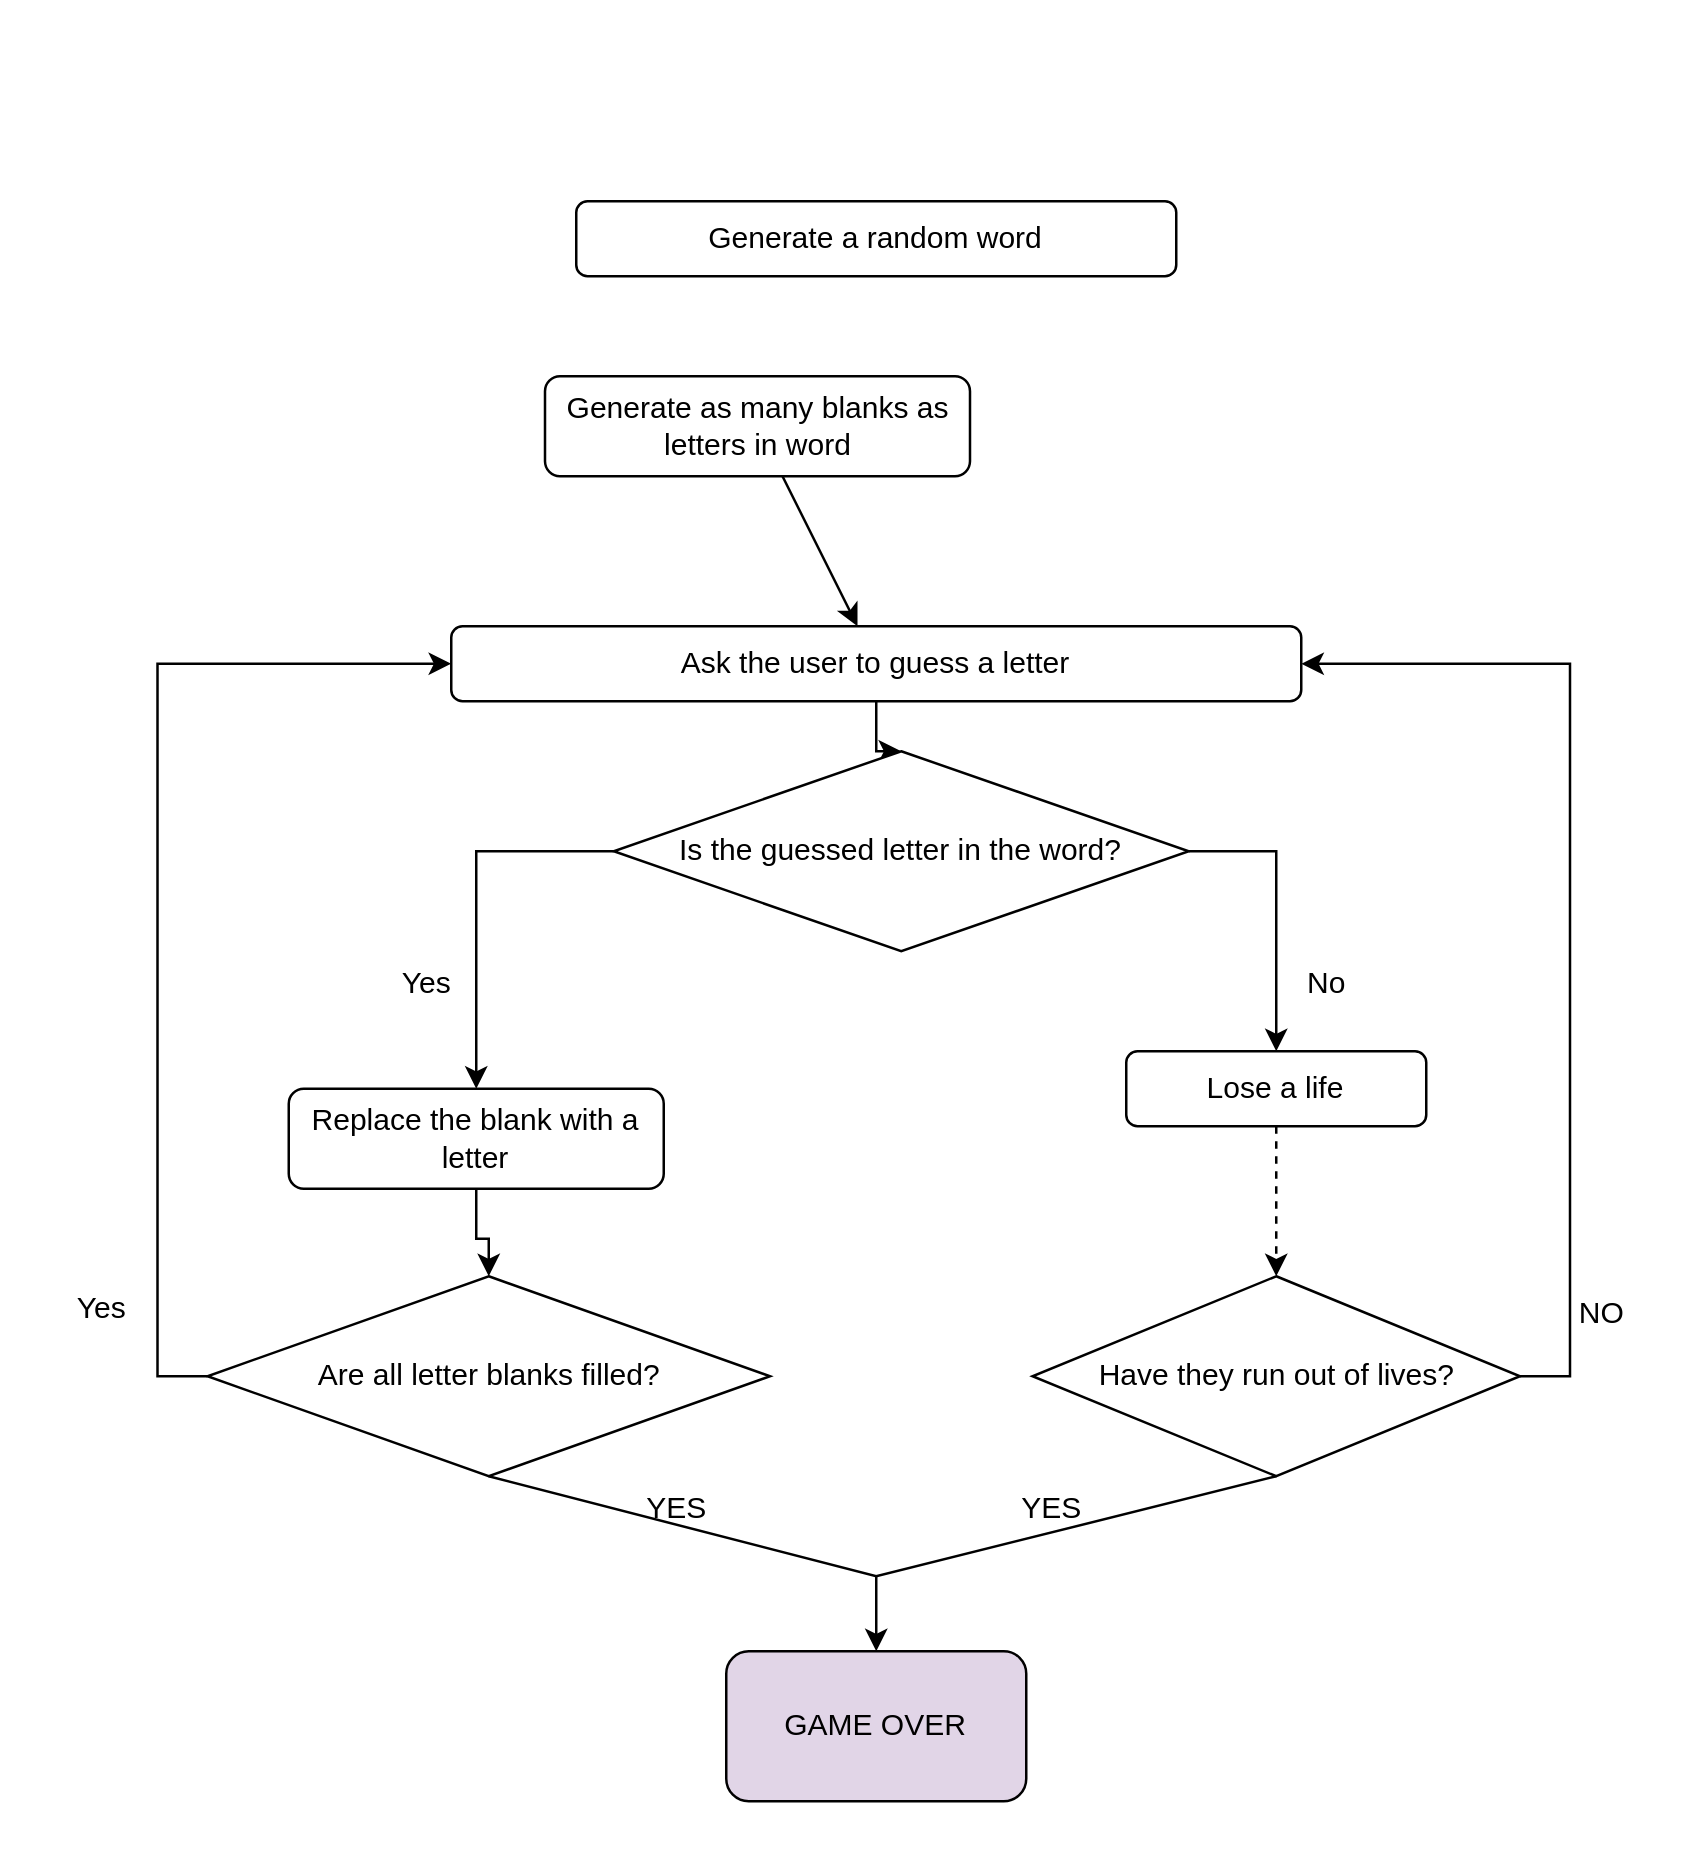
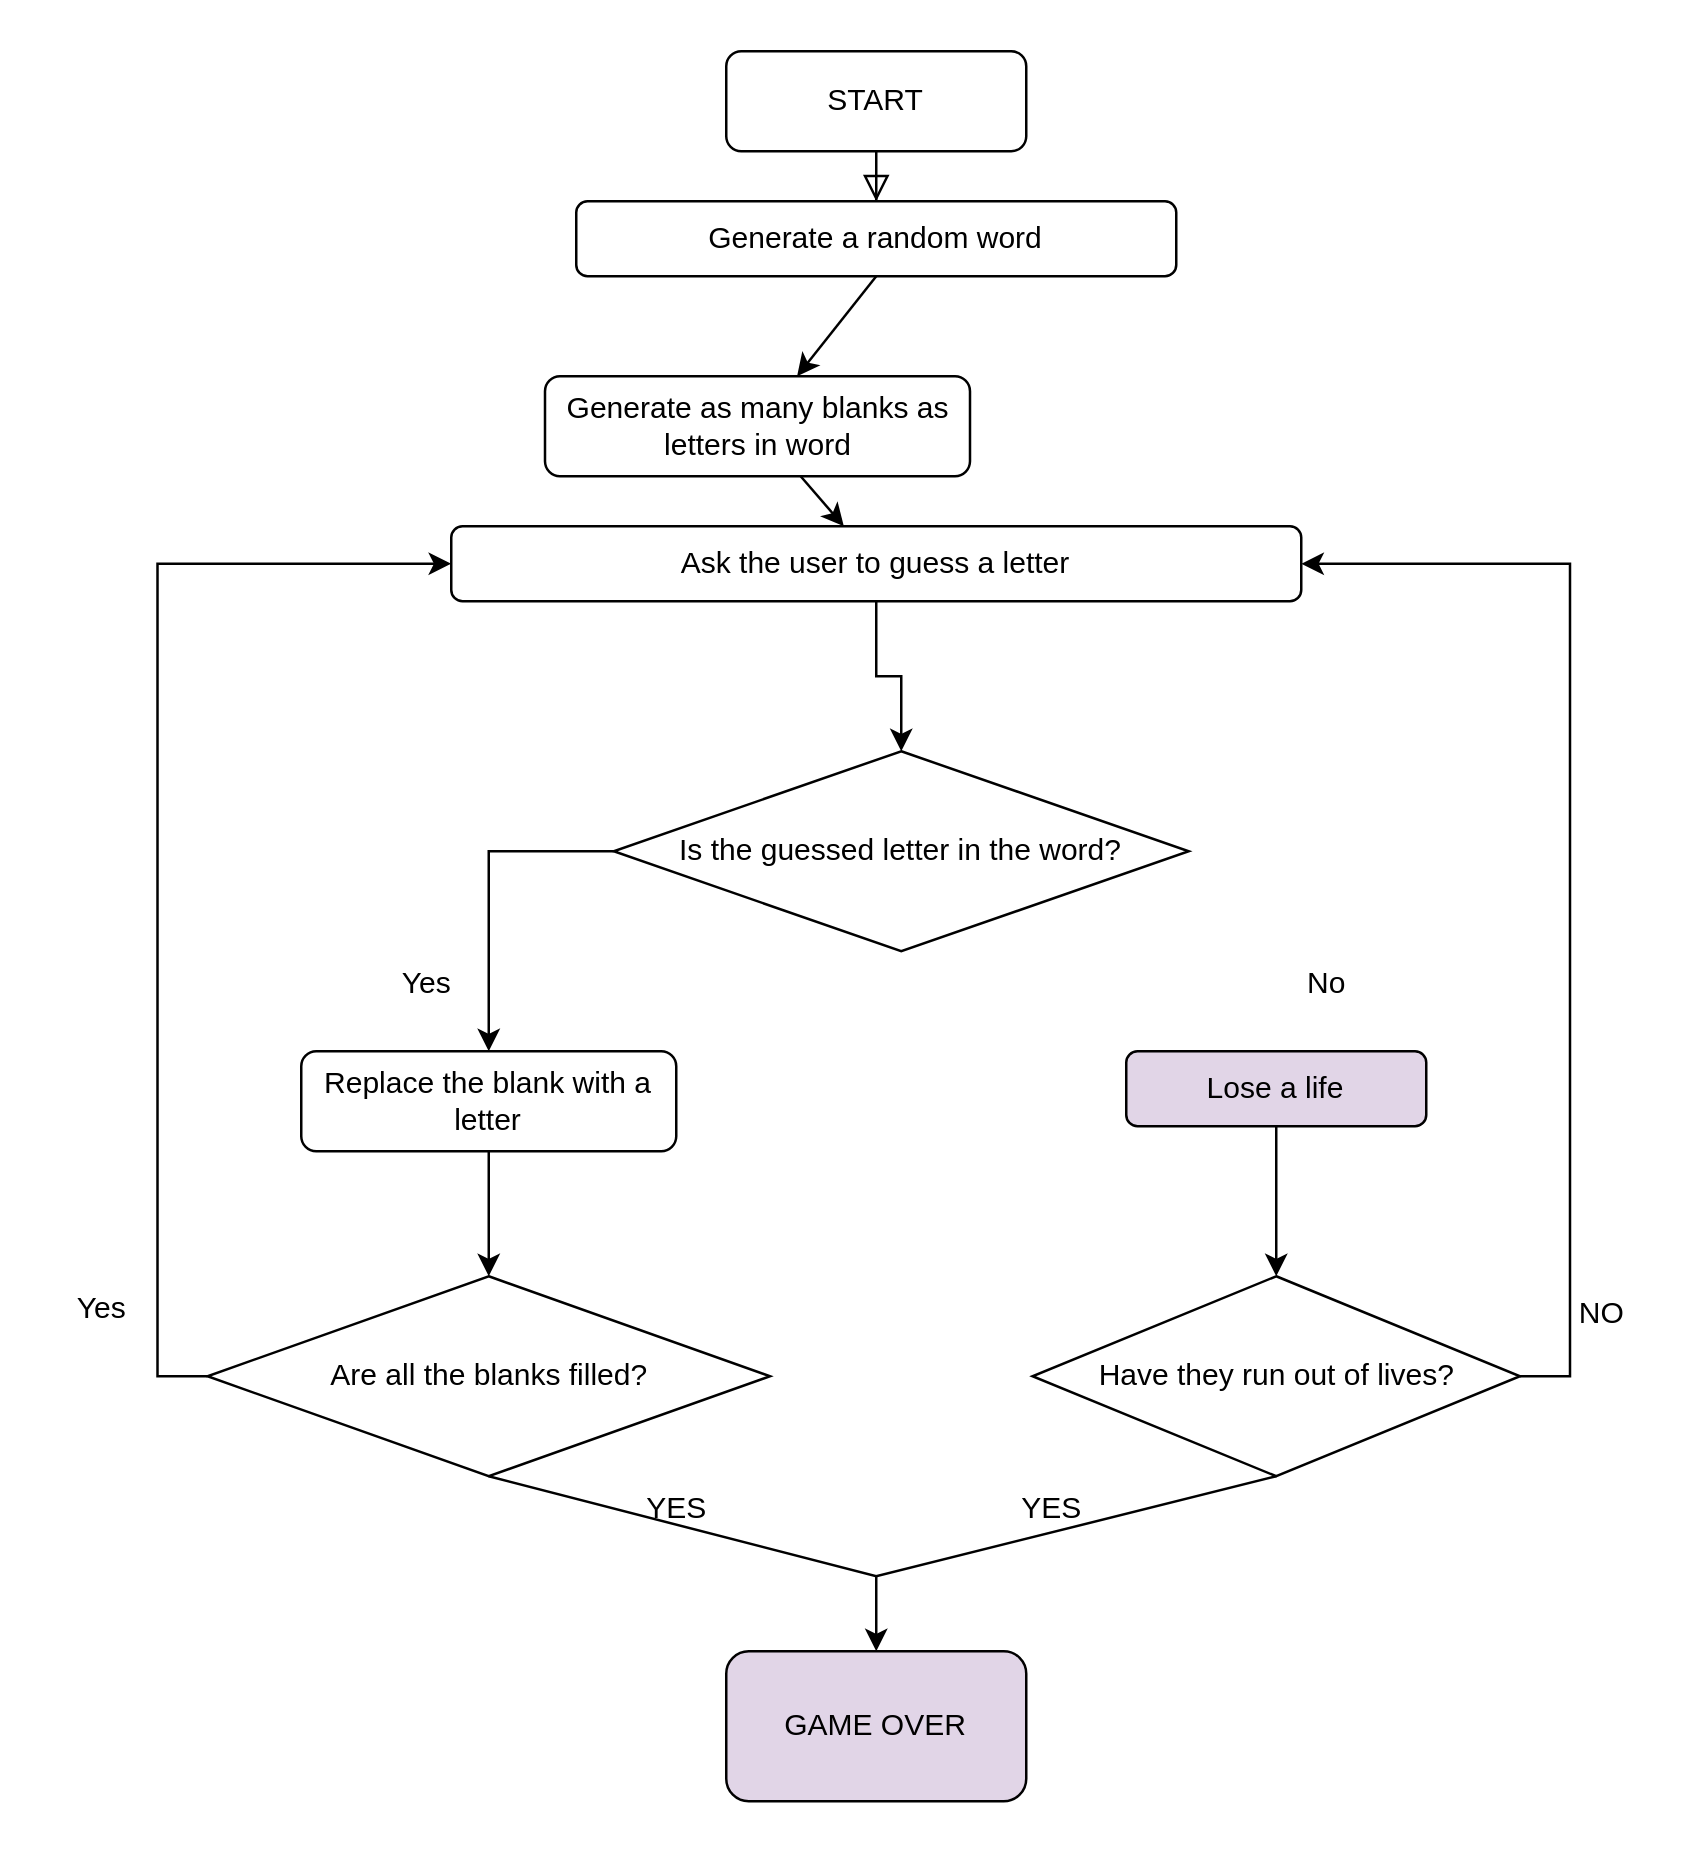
  <mxCell id="0" />
  <mxCell id="1" parent="0" />
+ <mxCell id="2" value="" style="rounded=0;html=1;jettySize=auto;orthogonalLoop=1;fontSize=11;endArrow=block;endFill=0;endSize=8;strokeWidth=1;shadow=0;labelBackgroundColor=none;edgeStyle=orthogonalEdgeStyle;" parent="1" source="3" target="4" edge="1"><mxGeometry relative="1" as="geometry"><mxPoint x="360" y="140" as="targetPoint" /></mxGeometry></mxCell>
+ <mxCell id="3" value="START" style="rounded=1;whiteSpace=wrap;html=1;fontSize=12;glass=0;strokeWidth=1;shadow=0;" parent="1" vertex="1"><mxGeometry x="290" y="20" width="120" height="40" as="geometry" /></mxCell>
  <mxCell id="4" value="Generate a random word" style="rounded=1;whiteSpace=wrap;html=1;" vertex="1" parent="1"><mxGeometry x="230" y="80" width="240" height="30" as="geometry" /></mxCell>
  <mxCell id="5" value="Generate as many blanks as letters in word" style="rounded=1;whiteSpace=wrap;html=1;" vertex="1" parent="1"><mxGeometry x="217.5" y="150" width="170" height="40" as="geometry" /></mxCell>
+ <mxCell id="6" value="" style="endArrow=classic;html=1;rounded=0;exitX=0.5;exitY=1;exitDx=0;exitDy=0;" edge="1" parent="1" source="4" target="5"><mxGeometry width="50" height="50" relative="1" as="geometry"><mxPoint x="340" y="380" as="sourcePoint" /><mxPoint x="370" y="230" as="targetPoint" /></mxGeometry></mxCell>
  <mxCell id="7" value="" style="endArrow=classic;html=1;rounded=0;" edge="1" parent="1" source="5" target="9"><mxGeometry width="50" height="50" relative="1" as="geometry"><mxPoint x="340" y="380" as="sourcePoint" /><mxPoint x="390" y="330" as="targetPoint" /></mxGeometry></mxCell>
  <mxCell id="8" style="edgeStyle=orthogonalEdgeStyle;rounded=0;orthogonalLoop=1;jettySize=auto;html=1;exitX=0.5;exitY=1;exitDx=0;exitDy=0;" edge="1" parent="1" source="9" target="12"><mxGeometry relative="1" as="geometry" /></mxCell>
- <mxCell id="9" value="Ask the user to guess a letter" style="rounded=1;whiteSpace=wrap;html=1;" vertex="1" parent="1"><mxGeometry x="180" y="250" width="340" height="30" as="geometry" /></mxCell>
+ <mxCell id="9" value="Ask the user to guess a letter" style="rounded=1;whiteSpace=wrap;html=1;" vertex="1" parent="1"><mxGeometry x="180" y="210" width="340" height="30" as="geometry" /></mxCell>
  <mxCell id="10" style="edgeStyle=orthogonalEdgeStyle;rounded=0;orthogonalLoop=1;jettySize=auto;html=1;exitX=0;exitY=0.5;exitDx=0;exitDy=0;" edge="1" parent="1" source="12" target="16"><mxGeometry relative="1" as="geometry"><mxPoint x="190" y="450" as="targetPoint" /></mxGeometry></mxCell>
- <mxCell id="11" style="edgeStyle=orthogonalEdgeStyle;rounded=0;orthogonalLoop=1;jettySize=auto;html=1;exitX=1;exitY=0.5;exitDx=0;exitDy=0;" edge="1" parent="1" source="12" target="18"><mxGeometry relative="1" as="geometry"><mxPoint x="510" y="450" as="targetPoint" /></mxGeometry></mxCell>
  <mxCell id="12" value="Is the guessed letter in the word?" style="rhombus;whiteSpace=wrap;html=1;" vertex="1" parent="1"><mxGeometry x="245" y="300" width="230" height="80" as="geometry" /></mxCell>
  <mxCell id="13" value="No" style="text;html=1;align=center;verticalAlign=middle;resizable=0;points=[];autosize=1;strokeColor=none;fillColor=none;" vertex="1" parent="1"><mxGeometry x="510" y="378" width="40" height="30" as="geometry" /></mxCell>
  <mxCell id="14" value="Yes" style="text;html=1;align=center;verticalAlign=middle;resizable=0;points=[];autosize=1;strokeColor=none;fillColor=none;" vertex="1" parent="1"><mxGeometry x="150" y="378" width="40" height="30" as="geometry" /></mxCell>
  <mxCell id="15" style="edgeStyle=orthogonalEdgeStyle;rounded=0;orthogonalLoop=1;jettySize=auto;html=1;exitX=0.5;exitY=1;exitDx=0;exitDy=0;" edge="1" parent="1" source="16" target="20"><mxGeometry relative="1" as="geometry" /></mxCell>
- <mxCell id="16" value="Replace the blank with a letter" style="rounded=1;whiteSpace=wrap;html=1;" vertex="1" parent="1"><mxGeometry x="115" y="435" width="150" height="40" as="geometry" /></mxCell>
- <mxCell id="17" style="edgeStyle=orthogonalEdgeStyle;rounded=0;orthogonalLoop=1;jettySize=auto;html=1;exitX=0.5;exitY=1;exitDx=0;exitDy=0;dashed=1;" edge="1" parent="1" source="18" target="22"><mxGeometry relative="1" as="geometry" /></mxCell>
- <mxCell id="18" value="Lose a life" style="rounded=1;whiteSpace=wrap;html=1;" vertex="1" parent="1"><mxGeometry x="450" y="420" width="120" height="30" as="geometry" /></mxCell>
+ <mxCell id="16" value="Replace the blank with a letter" style="rounded=1;whiteSpace=wrap;html=1;" vertex="1" parent="1"><mxGeometry x="120" y="420" width="150" height="40" as="geometry" /></mxCell>
+ <mxCell id="17" style="edgeStyle=orthogonalEdgeStyle;rounded=0;orthogonalLoop=1;jettySize=auto;html=1;exitX=0.5;exitY=1;exitDx=0;exitDy=0;" edge="1" parent="1" source="18" target="22"><mxGeometry relative="1" as="geometry" /></mxCell>
+ <mxCell id="18" value="Lose a life" style="rounded=1;whiteSpace=wrap;html=1;fillColor=#e1d5e7;" vertex="1" parent="1"><mxGeometry x="450" y="420" width="120" height="30" as="geometry" /></mxCell>
  <mxCell id="19" style="edgeStyle=orthogonalEdgeStyle;rounded=0;orthogonalLoop=1;jettySize=auto;html=1;exitX=0;exitY=0.5;exitDx=0;exitDy=0;entryX=0;entryY=0.5;entryDx=0;entryDy=0;" edge="1" parent="1" source="20" target="9"><mxGeometry relative="1" as="geometry" /></mxCell>
- <mxCell id="20" value="Are all letter blanks filled?" style="rhombus;whiteSpace=wrap;html=1;" vertex="1" parent="1"><mxGeometry x="82.5" y="510" width="225" height="80" as="geometry" /></mxCell>
+ <mxCell id="20" value="Are all the blanks filled?" style="rhombus;whiteSpace=wrap;html=1;" vertex="1" parent="1"><mxGeometry x="82.5" y="510" width="225" height="80" as="geometry" /></mxCell>
  <mxCell id="21" style="edgeStyle=orthogonalEdgeStyle;rounded=0;orthogonalLoop=1;jettySize=auto;html=1;exitX=1;exitY=0.5;exitDx=0;exitDy=0;entryX=1;entryY=0.5;entryDx=0;entryDy=0;" edge="1" parent="1" source="22" target="9"><mxGeometry relative="1" as="geometry" /></mxCell>
  <mxCell id="22" value="Have they run out of lives?" style="rhombus;whiteSpace=wrap;html=1;" vertex="1" parent="1"><mxGeometry x="412.5" y="510" width="195" height="80" as="geometry" /></mxCell>
  <mxCell id="23" value="NO" style="text;html=1;align=center;verticalAlign=middle;resizable=0;points=[];autosize=1;strokeColor=none;fillColor=none;" vertex="1" parent="1"><mxGeometry x="620" y="510" width="40" height="30" as="geometry" /></mxCell>
  <mxCell id="24" value="Yes" style="text;html=1;align=center;verticalAlign=middle;resizable=0;points=[];autosize=1;strokeColor=none;fillColor=none;" vertex="1" parent="1"><mxGeometry x="20" y="508" width="40" height="30" as="geometry" /></mxCell>
  <mxCell id="25" value="" style="endArrow=none;html=1;rounded=0;exitX=0.5;exitY=1;exitDx=0;exitDy=0;entryX=0.5;entryY=1;entryDx=0;entryDy=0;" edge="1" parent="1" source="20" target="22"><mxGeometry width="50" height="50" relative="1" as="geometry"><mxPoint x="340" y="420" as="sourcePoint" /><mxPoint x="340" y="640" as="targetPoint" /><Array as="points"><mxPoint x="350" y="630" /></Array></mxGeometry></mxCell>
  <mxCell id="26" value="" style="endArrow=classic;html=1;rounded=0;" edge="1" parent="1" target="27"><mxGeometry width="50" height="50" relative="1" as="geometry"><mxPoint x="350" y="630" as="sourcePoint" /><mxPoint x="350" y="670" as="targetPoint" /></mxGeometry></mxCell>
  <mxCell id="27" value="GAME OVER" style="rounded=1;whiteSpace=wrap;html=1;fillColor=#e1d5e7;" vertex="1" parent="1"><mxGeometry x="290" y="660" width="120" height="60" as="geometry" /></mxCell>
  <mxCell id="28" value="YES" style="text;html=1;align=center;verticalAlign=middle;resizable=0;points=[];autosize=1;strokeColor=none;fillColor=none;" vertex="1" parent="1"><mxGeometry x="245" y="588" width="50" height="30" as="geometry" /></mxCell>
  <mxCell id="29" value="YES" style="text;html=1;align=center;verticalAlign=middle;resizable=0;points=[];autosize=1;strokeColor=none;fillColor=none;" vertex="1" parent="1"><mxGeometry x="395" y="588" width="50" height="30" as="geometry" /></mxCell>
